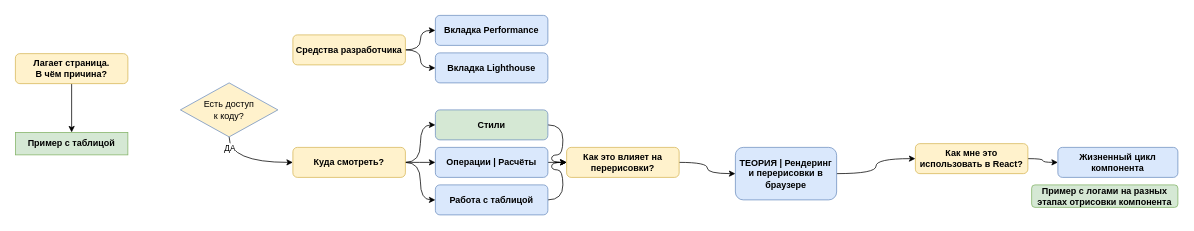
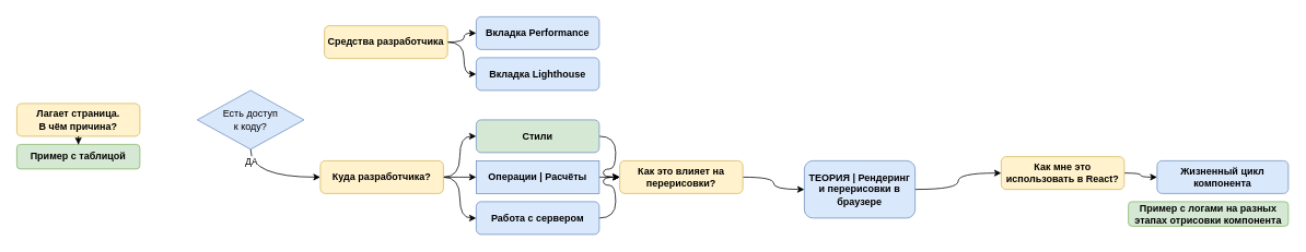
  <mxCell id="0" />
  <mxCell id="1" parent="0" />
  <mxCell id="2" style="edgeStyle=orthogonalEdgeStyle;rounded=0;orthogonalLoop=1;jettySize=auto;html=1;" edge="1" parent="1" source="3" target="4"><mxGeometry relative="1" as="geometry" /></mxCell>
- <mxCell id="3" value="Лагает страница.&lt;br&gt;В чём причина?" style="rounded=1;whiteSpace=wrap;html=1;fillColor=#fff2cc;strokeColor=#d6b656;fontStyle=1" vertex="1" parent="1"><mxGeometry x="20" y="71" width="150" height="40" as="geometry" /></mxCell>
- <mxCell id="4" value="Пример с таблицой" style="whiteSpace=wrap;html=1;fillColor=#d5e8d4;strokeColor=#82b366;fontStyle=1;rounded=0;" vertex="1" parent="1"><mxGeometry x="20" y="176" width="150" height="30" as="geometry" /></mxCell>
+ <mxCell id="3" value="Лагает страница.&lt;br&gt;В чём причина?" style="rounded=1;whiteSpace=wrap;html=1;fillColor=#fff2cc;strokeColor=#d6b656;fontStyle=1" vertex="1" parent="1"><mxGeometry x="20" y="126" width="150" height="40" as="geometry" /></mxCell>
+ <mxCell id="4" value="Пример с таблицой" style="rounded=1;whiteSpace=wrap;html=1;fillColor=#d5e8d4;strokeColor=#82b366;fontStyle=1" vertex="1" parent="1"><mxGeometry x="20" y="176" width="150" height="30" as="geometry" /></mxCell>
  <mxCell id="5" style="edgeStyle=orthogonalEdgeStyle;shape=connector;curved=1;rounded=0;orthogonalLoop=1;jettySize=auto;html=1;entryX=0;entryY=0.5;entryDx=0;entryDy=0;strokeColor=default;align=center;verticalAlign=middle;fontFamily=Helvetica;fontSize=11;fontColor=default;labelBackgroundColor=default;endArrow=classic;exitX=0.5;exitY=1;exitDx=0;exitDy=0;" edge="1" parent="1" source="7" target="16"><mxGeometry relative="1" as="geometry" /></mxCell>
  <mxCell id="6" value="ДА" style="edgeLabel;html=1;align=center;verticalAlign=middle;resizable=0;points=[];fontFamily=Helvetica;fontSize=11;fontColor=default;labelBackgroundColor=default;" vertex="1" connectable="0" parent="5"><mxGeometry x="-0.706" y="9" relative="1" as="geometry"><mxPoint x="-9" y="-3" as="offset" /></mxGeometry></mxCell>
- <mxCell id="7" value="Есть доступ&lt;br&gt;к коду?" style="rhombus;whiteSpace=wrap;html=1;fillColor=#fff2cc;strokeColor=#6c8ebf;" vertex="1" parent="1"><mxGeometry x="240" y="110" width="130" height="72" as="geometry" /></mxCell>
+ <mxCell id="7" value="Есть доступ&lt;br&gt;к коду?" style="rhombus;whiteSpace=wrap;html=1;fillColor=#dae8fc;strokeColor=#6c8ebf;" vertex="1" parent="1"><mxGeometry x="240" y="110" width="130" height="72" as="geometry" /></mxCell>
  <mxCell id="8" style="edgeStyle=orthogonalEdgeStyle;rounded=0;orthogonalLoop=1;jettySize=auto;html=1;entryX=0;entryY=0.5;entryDx=0;entryDy=0;curved=1;" edge="1" parent="1" source="10" target="11"><mxGeometry relative="1" as="geometry" /></mxCell>
  <mxCell id="9" style="edgeStyle=orthogonalEdgeStyle;shape=connector;curved=1;rounded=0;orthogonalLoop=1;jettySize=auto;html=1;entryX=0;entryY=0.5;entryDx=0;entryDy=0;strokeColor=default;align=center;verticalAlign=middle;fontFamily=Helvetica;fontSize=11;fontColor=default;labelBackgroundColor=default;endArrow=classic;" edge="1" parent="1" source="10" target="12"><mxGeometry relative="1" as="geometry" /></mxCell>
- <mxCell id="10" value="Средства разработчика" style="rounded=1;whiteSpace=wrap;html=1;fillColor=#fff2cc;strokeColor=#d6b656;fontStyle=1" vertex="1" parent="1"><mxGeometry x="390" y="46" width="150" height="40" as="geometry" /></mxCell>
+ <mxCell id="10" value="Средства разработчика" style="rounded=1;whiteSpace=wrap;html=1;fillColor=#fff2cc;strokeColor=#d6b656;fontStyle=1" vertex="1" parent="1"><mxGeometry x="395" y="31" width="150" height="40" as="geometry" /></mxCell>
  <mxCell id="11" value="Вкладка&lt;span style=&quot;color: rgba(0, 0, 0, 0); font-family: monospace; font-size: 0px; font-weight: 400; text-align: start; text-wrap: nowrap;&quot;&gt;%3CmxGraphModel%3E%3Croot%3E%3CmxCell%20id%3D%220%22%2F%3E%3CmxCell%20id%3D%221%22%20parent%3D%220%22%2F%3E%3CmxCell%20id%3D%222%22%20value%3D%22%D0%A1%D1%80%D0%B5%D0%B4%D1%81%D1%82%D0%B2%D0%B0%20%D1%80%D0%B0%D0%B7%D1%80%D0%B0%D0%B1%D0%BE%D1%82%D1%87%D0%B8%D0%BA%D0%B0%22%20style%3D%22rounded%3D1%3BwhiteSpace%3Dwrap%3Bhtml%3D1%3BfillColor%3D%23fff2cc%3BstrokeColor%3D%23d6b656%3BfontStyle%3D1%22%20vertex%3D%221%22%20parent%3D%221%22%3E%3CmxGeometry%20x%3D%22800%22%20y%3D%22300%22%20width%3D%22150%22%20height%3D%2240%22%20as%3D%22geometry%22%2F%3E%3C%2FmxCell%3E%3C%2Froot%3E%3C%2FmxGraphModel%3E&lt;/span&gt;&amp;nbsp;Performance" style="rounded=1;whiteSpace=wrap;html=1;fillColor=#dae8fc;strokeColor=#6c8ebf;fontStyle=1" vertex="1" parent="1"><mxGeometry x="580" y="20" width="150" height="40" as="geometry" /></mxCell>
  <mxCell id="12" value="Вкладка&lt;span style=&quot;color: rgba(0, 0, 0, 0); font-family: monospace; font-size: 0px; font-weight: 400; text-align: start; text-wrap: nowrap;&quot;&gt;%3CmxGraphModel%3E%3Croot%3E%3CmxCell%20id%3D%220%22%2F%3E%3CmxCell%20id%3D%221%22%20parent%3D%220%22%2F%3E%3CmxCell%20id%3D%222%22%20value%3D%22%D0%A1%D1%80%D0%B5%D0%B4%D1%81%D1%82%D0%B2%D0%B0%20%D1%80%D0%B0%D0%B7%D1%80%D0%B0%D0%B1%D0%BE%D1%82%D1%87%D0%B8%D0%BA%D0%B0%22%20style%3D%22rounded%3D1%3BwhiteSpace%3Dwrap%3Bhtml%3D1%3BfillColor%3D%23fff2cc%3BstrokeColor%3D%23d6b656%3BfontStyle%3D1%22%20vertex%3D%221%22%20parent%3D%221%22%3E%3CmxGeometry%20x%3D%22800%22%20y%3D%22300%22%20width%3D%22150%22%20height%3D%2240%22%20as%3D%22geometry%22%2F%3E%3C%2FmxCell%3E%3C%2Froot%3E%3C%2FmxGraphModel%3E&lt;/span&gt;&amp;nbsp;Lighthouse" style="rounded=1;whiteSpace=wrap;html=1;fillColor=#dae8fc;strokeColor=#6c8ebf;fontStyle=1" vertex="1" parent="1"><mxGeometry x="580" y="70" width="150" height="40" as="geometry" /></mxCell>
  <mxCell id="13" style="edgeStyle=orthogonalEdgeStyle;shape=connector;curved=1;rounded=0;orthogonalLoop=1;jettySize=auto;html=1;entryX=0;entryY=0.5;entryDx=0;entryDy=0;strokeColor=default;align=center;verticalAlign=middle;fontFamily=Helvetica;fontSize=11;fontColor=default;labelBackgroundColor=default;endArrow=classic;" edge="1" parent="1" source="16" target="18"><mxGeometry relative="1" as="geometry" /></mxCell>
  <mxCell id="14" style="edgeStyle=orthogonalEdgeStyle;shape=connector;curved=1;rounded=0;orthogonalLoop=1;jettySize=auto;html=1;strokeColor=default;align=center;verticalAlign=middle;fontFamily=Helvetica;fontSize=11;fontColor=default;labelBackgroundColor=default;endArrow=classic;" edge="1" parent="1" source="16" target="20"><mxGeometry relative="1" as="geometry" /></mxCell>
  <mxCell id="15" style="edgeStyle=orthogonalEdgeStyle;shape=connector;curved=1;rounded=0;orthogonalLoop=1;jettySize=auto;html=1;entryX=0;entryY=0.5;entryDx=0;entryDy=0;strokeColor=default;align=center;verticalAlign=middle;fontFamily=Helvetica;fontSize=11;fontColor=default;labelBackgroundColor=default;endArrow=classic;" edge="1" parent="1" source="16" target="22"><mxGeometry relative="1" as="geometry" /></mxCell>
- <mxCell id="16" value="Куда смотреть?" style="rounded=1;whiteSpace=wrap;html=1;fillColor=#fff2cc;strokeColor=#d6b656;fontStyle=1" vertex="1" parent="1"><mxGeometry x="390" y="196" width="150" height="40" as="geometry" /></mxCell>
+ <mxCell id="16" value="Куда разработчика?" style="rounded=1;whiteSpace=wrap;html=1;fillColor=#fff2cc;strokeColor=#d6b656;fontStyle=1" vertex="1" parent="1"><mxGeometry x="390" y="196" width="150" height="40" as="geometry" /></mxCell>
  <mxCell id="17" style="edgeStyle=orthogonalEdgeStyle;shape=connector;curved=1;rounded=0;orthogonalLoop=1;jettySize=auto;html=1;entryX=0;entryY=0.5;entryDx=0;entryDy=0;strokeColor=default;align=center;verticalAlign=middle;fontFamily=Helvetica;fontSize=11;fontColor=default;labelBackgroundColor=default;endArrow=classic;" edge="1" parent="1" source="18" target="24"><mxGeometry relative="1" as="geometry" /></mxCell>
  <mxCell id="18" value="Стили" style="rounded=1;whiteSpace=wrap;html=1;fillColor=#d5e8d4;strokeColor=#6c8ebf;fontStyle=1;" vertex="1" parent="1"><mxGeometry x="580" y="146" width="150" height="40" as="geometry" /></mxCell>
  <mxCell id="19" style="edgeStyle=orthogonalEdgeStyle;shape=connector;curved=1;rounded=0;orthogonalLoop=1;jettySize=auto;html=1;strokeColor=default;align=center;verticalAlign=middle;fontFamily=Helvetica;fontSize=11;fontColor=default;labelBackgroundColor=default;endArrow=classic;" edge="1" parent="1" source="20" target="24"><mxGeometry relative="1" as="geometry" /></mxCell>
- <mxCell id="20" value="Операции | Расчёты" style="rounded=1;whiteSpace=wrap;html=1;fillColor=#dae8fc;strokeColor=#6c8ebf;fontStyle=1" vertex="1" parent="1"><mxGeometry x="580" y="196" width="150" height="40" as="geometry" /></mxCell>
+ <mxCell id="20" value="Операции | Расчёты" style="whiteSpace=wrap;html=1;fillColor=#dae8fc;strokeColor=#6c8ebf;fontStyle=1;rounded=0;" vertex="1" parent="1"><mxGeometry x="580" y="196" width="150" height="40" as="geometry" /></mxCell>
  <mxCell id="21" style="edgeStyle=orthogonalEdgeStyle;shape=connector;curved=1;rounded=0;orthogonalLoop=1;jettySize=auto;html=1;entryX=0;entryY=0.5;entryDx=0;entryDy=0;strokeColor=default;align=center;verticalAlign=middle;fontFamily=Helvetica;fontSize=11;fontColor=default;labelBackgroundColor=default;endArrow=classic;" edge="1" parent="1" source="22" target="24"><mxGeometry relative="1" as="geometry" /></mxCell>
- <mxCell id="22" value="Работа с таблицой" style="rounded=1;whiteSpace=wrap;html=1;fillColor=#dae8fc;strokeColor=#6c8ebf;fontStyle=1" vertex="1" parent="1"><mxGeometry x="580" y="246" width="150" height="40" as="geometry" /></mxCell>
+ <mxCell id="22" value="Работа с сервером" style="rounded=1;whiteSpace=wrap;html=1;fillColor=#dae8fc;strokeColor=#6c8ebf;fontStyle=1" vertex="1" parent="1"><mxGeometry x="580" y="246" width="150" height="40" as="geometry" /></mxCell>
  <mxCell id="23" style="edgeStyle=orthogonalEdgeStyle;shape=connector;curved=1;rounded=0;orthogonalLoop=1;jettySize=auto;html=1;entryX=0;entryY=0.5;entryDx=0;entryDy=0;strokeColor=default;align=center;verticalAlign=middle;fontFamily=Helvetica;fontSize=11;fontColor=default;labelBackgroundColor=default;endArrow=classic;" edge="1" parent="1" source="24" target="26"><mxGeometry relative="1" as="geometry" /></mxCell>
  <mxCell id="24" value="Как это влияет на перерисовки?" style="rounded=1;whiteSpace=wrap;html=1;fillColor=#fff2cc;strokeColor=#d6b656;fontStyle=1" vertex="1" parent="1"><mxGeometry x="755" y="196" width="150" height="40" as="geometry" /></mxCell>
  <mxCell id="25" style="edgeStyle=orthogonalEdgeStyle;shape=connector;curved=1;rounded=0;orthogonalLoop=1;jettySize=auto;html=1;entryX=0;entryY=0.5;entryDx=0;entryDy=0;strokeColor=default;align=center;verticalAlign=middle;fontFamily=Helvetica;fontSize=11;fontColor=default;labelBackgroundColor=default;endArrow=classic;" edge="1" parent="1" source="26" target="29"><mxGeometry relative="1" as="geometry" /></mxCell>
  <mxCell id="26" value="ТЕОРИЯ | Рендеринг и перерисовки в браузере" style="rounded=1;whiteSpace=wrap;html=1;fillColor=#dae8fc;strokeColor=#6c8ebf;fontStyle=1" vertex="1" parent="1"><mxGeometry x="980" y="196" width="135" height="70" as="geometry" /></mxCell>
  <mxCell id="27" value="Жизненный цикл компонента" style="rounded=1;whiteSpace=wrap;html=1;fillColor=#dae8fc;strokeColor=#6c8ebf;fontStyle=1" vertex="1" parent="1"><mxGeometry x="1410" y="196" width="160" height="40" as="geometry" /></mxCell>
  <mxCell id="28" style="edgeStyle=orthogonalEdgeStyle;shape=connector;curved=1;rounded=0;orthogonalLoop=1;jettySize=auto;html=1;entryX=0;entryY=0.5;entryDx=0;entryDy=0;strokeColor=default;align=center;verticalAlign=middle;fontFamily=Helvetica;fontSize=11;fontColor=default;labelBackgroundColor=default;endArrow=classic;" edge="1" parent="1" source="29" target="27"><mxGeometry relative="1" as="geometry" /></mxCell>
  <mxCell id="29" value="Как мне это использовать в React?" style="rounded=1;whiteSpace=wrap;html=1;fillColor=#fff2cc;strokeColor=#d6b656;fontStyle=1" vertex="1" parent="1"><mxGeometry x="1220" y="191" width="150" height="40" as="geometry" /></mxCell>
  <mxCell id="30" value="Пример с логами на разных этапах отрисовки компонента" style="rounded=1;whiteSpace=wrap;html=1;fillColor=#d5e8d4;strokeColor=#82b366;fontStyle=1" vertex="1" parent="1"><mxGeometry x="1375" y="246" width="195" height="30" as="geometry" /></mxCell>
